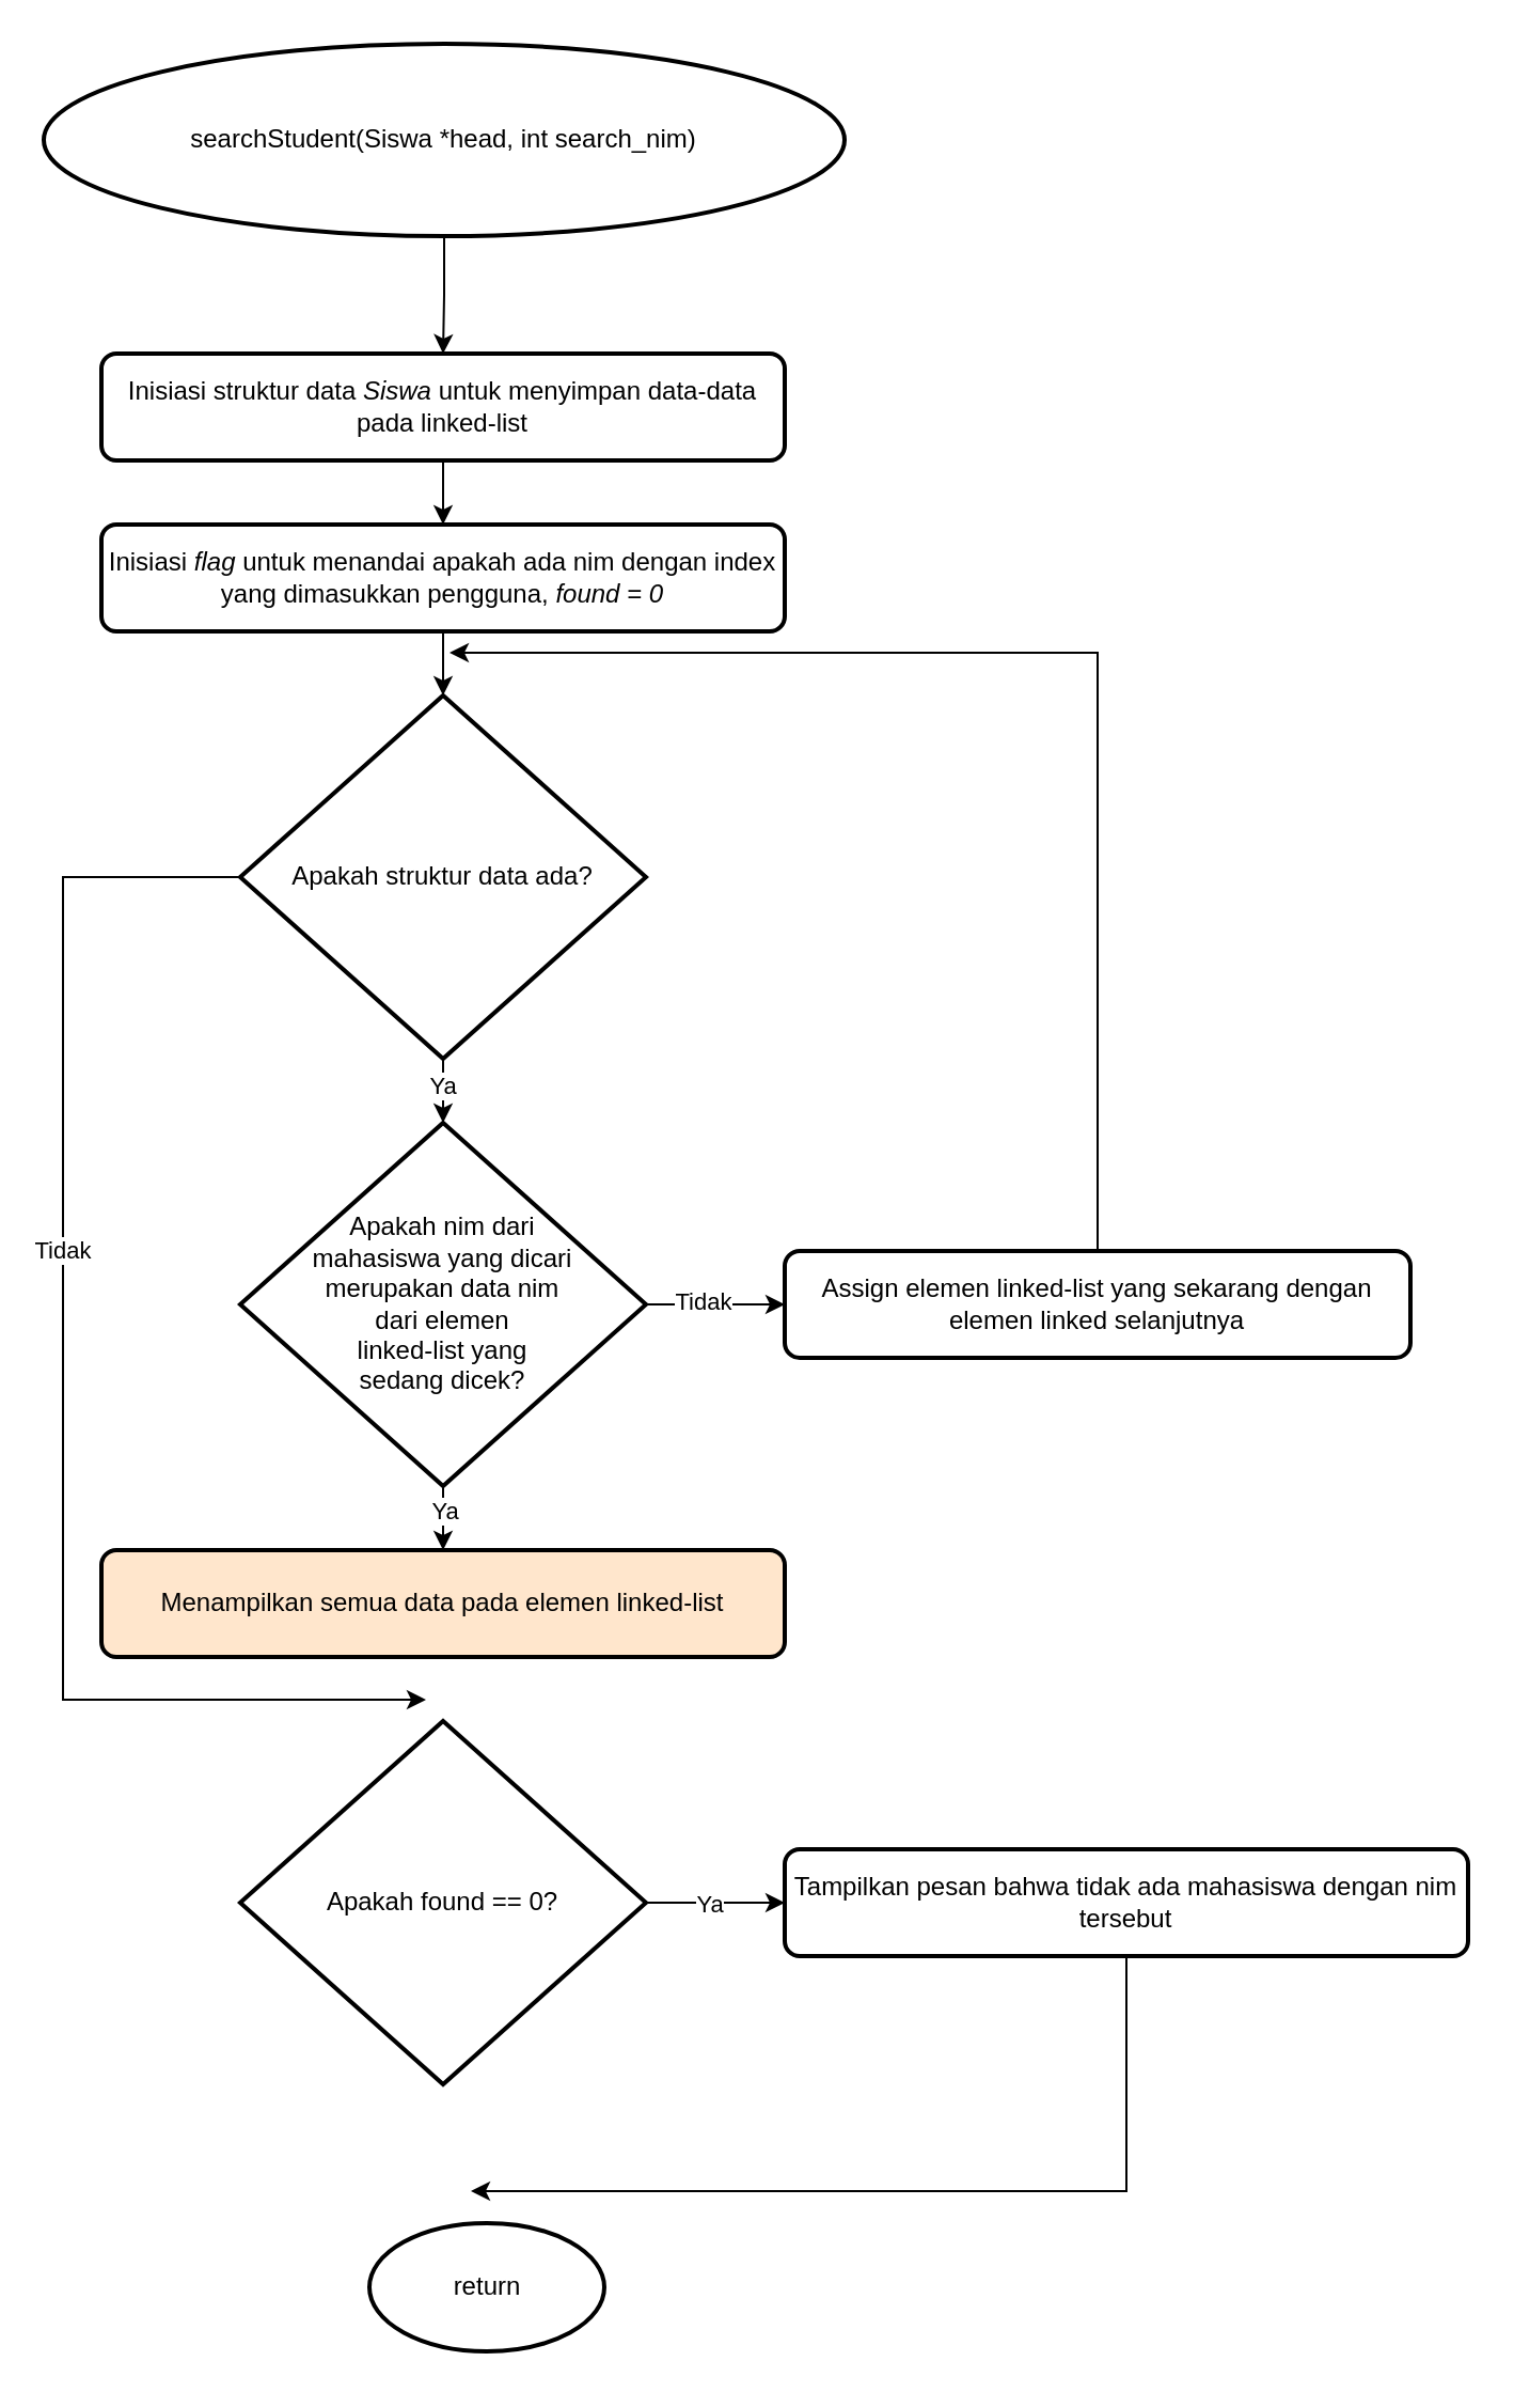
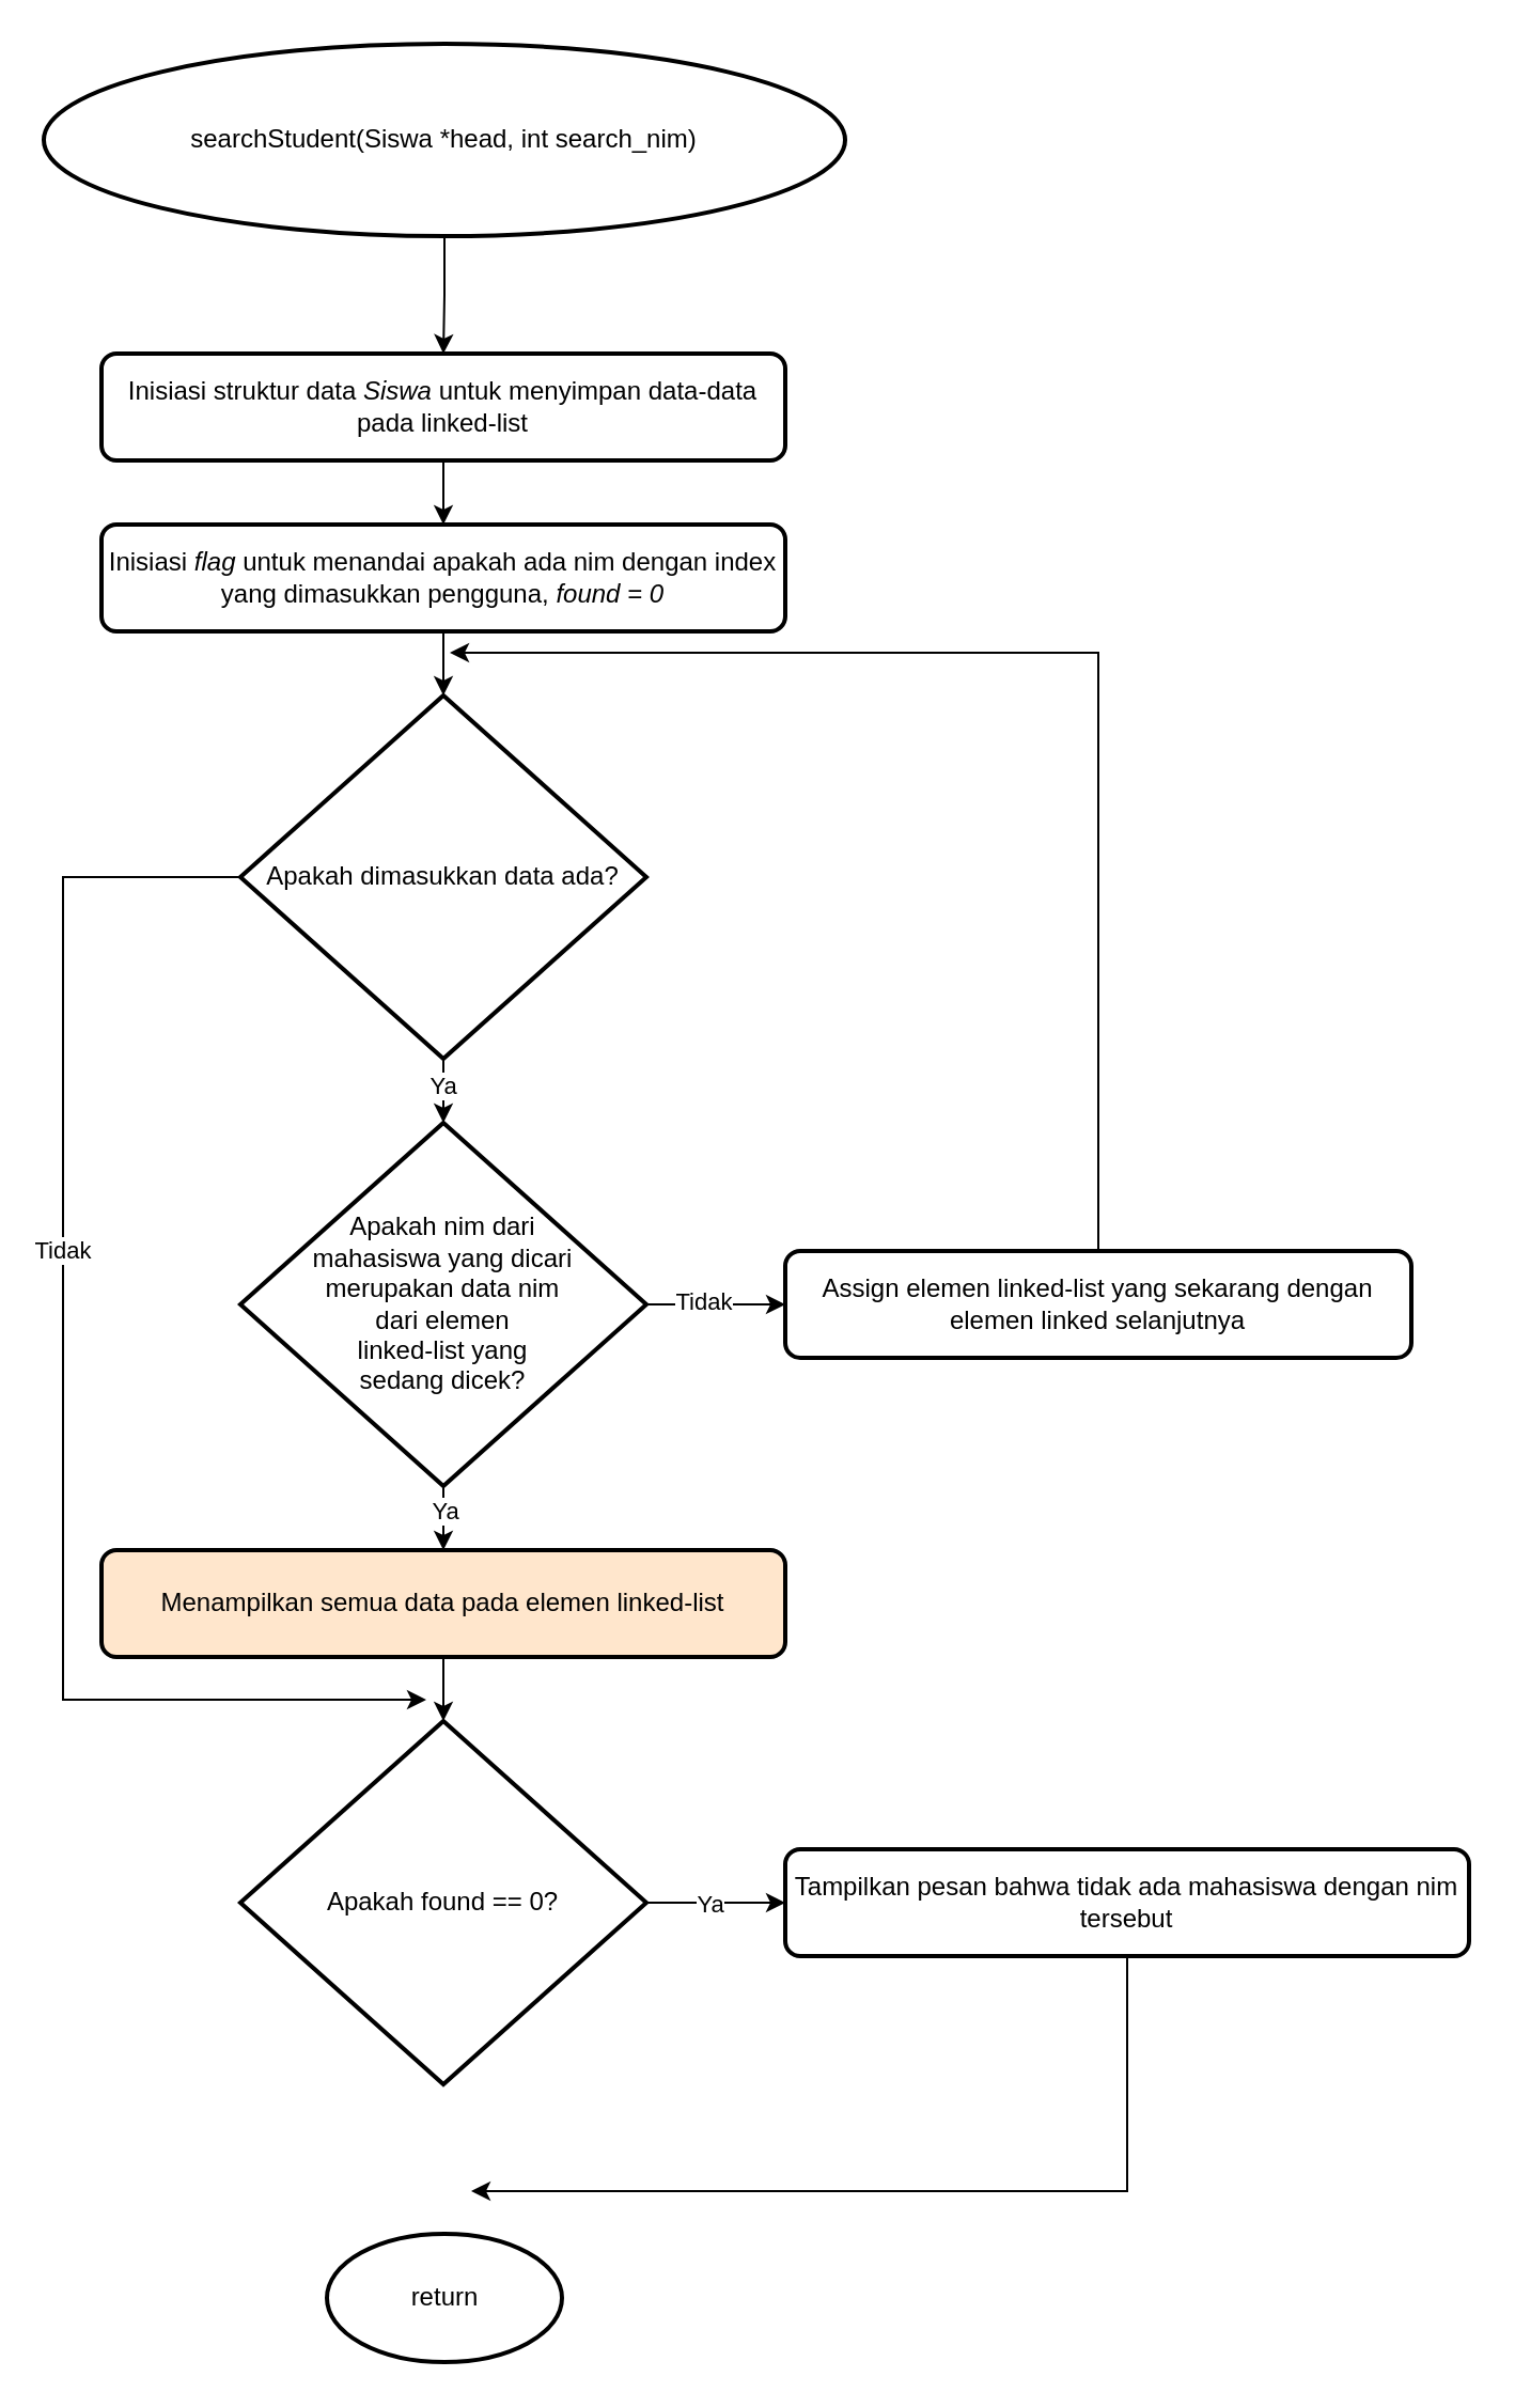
  <mxCell id="0" />
  <mxCell id="1" parent="0" />
  <mxCell id="2" style="edgeStyle=orthogonalEdgeStyle;rounded=0;orthogonalLoop=1;jettySize=auto;html=1;exitX=0.5;exitY=1;exitDx=0;exitDy=0;exitPerimeter=0;entryX=0.5;entryY=0;entryDx=0;entryDy=0;" parent="1" source="3" target="5" edge="1"><mxGeometry relative="1" as="geometry" /></mxCell>
  <mxCell id="3" value="searchStudent(Siswa *head, int search_nim)" style="strokeWidth=2;html=1;shape=mxgraph.flowchart.start_1;whiteSpace=wrap;" parent="1" vertex="1"><mxGeometry x="20" y="20" width="375" height="90" as="geometry" /></mxCell>
  <mxCell id="4" style="edgeStyle=orthogonalEdgeStyle;rounded=0;orthogonalLoop=1;jettySize=auto;html=1;exitX=0.5;exitY=1;exitDx=0;exitDy=0;entryX=0.5;entryY=0;entryDx=0;entryDy=0;" parent="1" source="5" target="6" edge="1"><mxGeometry relative="1" as="geometry" /></mxCell>
  <mxCell id="5" value="Inisiasi struktur data &lt;i&gt;Siswa&amp;nbsp;&lt;/i&gt;untuk menyimpan data-data pada linked-list" style="rounded=1;whiteSpace=wrap;html=1;absoluteArcSize=1;arcSize=14;strokeWidth=2;" parent="1" vertex="1"><mxGeometry x="47" y="165" width="320" height="50" as="geometry" /></mxCell>
  <mxCell id="6" value="Inisiasi &lt;i&gt;flag&lt;/i&gt;&amp;nbsp;untuk menandai apakah ada nim dengan index yang dimasukkan pengguna, &lt;i&gt;found = 0&lt;/i&gt;" style="rounded=1;whiteSpace=wrap;html=1;absoluteArcSize=1;arcSize=14;strokeWidth=2;" parent="1" vertex="1"><mxGeometry x="47" y="245" width="320" height="50" as="geometry" /></mxCell>
  <mxCell id="7" style="edgeStyle=orthogonalEdgeStyle;rounded=0;orthogonalLoop=1;jettySize=auto;html=1;exitX=0;exitY=0.5;exitDx=0;exitDy=0;exitPerimeter=0;" edge="1" parent="1"><mxGeometry relative="1" as="geometry"><mxPoint x="199" y="795" as="targetPoint" /><mxPoint x="111" y="410" as="sourcePoint" /><Array as="points"><mxPoint x="29" y="410" /><mxPoint x="29" y="795" /></Array></mxGeometry></mxCell>
  <mxCell id="8" value="Tidak" style="edgeLabel;html=1;align=center;verticalAlign=middle;resizable=0;points=[];" vertex="1" connectable="0" parent="7"><mxGeometry x="-0.197" y="-1" relative="1" as="geometry"><mxPoint as="offset" /></mxGeometry></mxCell>
- <mxCell id="9" value="Apakah struktur data ada?" style="strokeWidth=2;html=1;shape=mxgraph.flowchart.decision;whiteSpace=wrap;" parent="1" vertex="1"><mxGeometry x="112" y="325" width="190" height="170" as="geometry" /></mxCell>
+ <mxCell id="9" value="Apakah dimasukkan data ada?" style="strokeWidth=2;html=1;shape=mxgraph.flowchart.decision;whiteSpace=wrap;" parent="1" vertex="1"><mxGeometry x="112" y="325" width="190" height="170" as="geometry" /></mxCell>
  <mxCell id="10" style="edgeStyle=orthogonalEdgeStyle;rounded=0;orthogonalLoop=1;jettySize=auto;html=1;exitX=0.5;exitY=1;exitDx=0;exitDy=0;entryX=0.5;entryY=0;entryDx=0;entryDy=0;entryPerimeter=0;" parent="1" source="6" target="9" edge="1"><mxGeometry relative="1" as="geometry" /></mxCell>
  <mxCell id="11" style="edgeStyle=orthogonalEdgeStyle;rounded=0;orthogonalLoop=1;jettySize=auto;html=1;exitX=0.5;exitY=1;exitDx=0;exitDy=0;exitPerimeter=0;entryX=0.5;entryY=0;entryDx=0;entryDy=0;" edge="1" parent="1" source="15" target="18"><mxGeometry relative="1" as="geometry" /></mxCell>
  <mxCell id="12" value="Ya" style="edgeLabel;html=1;align=center;verticalAlign=middle;resizable=0;points=[];" vertex="1" connectable="0" parent="11"><mxGeometry x="-0.273" relative="1" as="geometry"><mxPoint as="offset" /></mxGeometry></mxCell>
  <mxCell id="13" style="edgeStyle=orthogonalEdgeStyle;rounded=0;orthogonalLoop=1;jettySize=auto;html=1;exitX=1;exitY=0.5;exitDx=0;exitDy=0;exitPerimeter=0;entryX=0;entryY=0.5;entryDx=0;entryDy=0;" edge="1" parent="1" source="15" target="27"><mxGeometry relative="1" as="geometry" /></mxCell>
  <mxCell id="14" value="Tidak" style="edgeLabel;html=1;align=center;verticalAlign=middle;resizable=0;points=[];" vertex="1" connectable="0" parent="13"><mxGeometry x="-0.2" y="2" relative="1" as="geometry"><mxPoint as="offset" /></mxGeometry></mxCell>
  <mxCell id="15" value="Apakah nim dari &lt;br&gt;mahasiswa yang dicari &lt;br&gt;merupakan data nim &lt;br&gt;dari elemen &lt;br&gt;linked-list yang &lt;br&gt;sedang dicek?" style="strokeWidth=2;html=1;shape=mxgraph.flowchart.decision;whiteSpace=wrap;" vertex="1" parent="1"><mxGeometry x="112" y="525" width="190" height="170" as="geometry" /></mxCell>
  <mxCell id="16" style="edgeStyle=orthogonalEdgeStyle;rounded=0;orthogonalLoop=1;jettySize=auto;html=1;exitX=0.5;exitY=1;exitDx=0;exitDy=0;exitPerimeter=0;entryX=0.5;entryY=0;entryDx=0;entryDy=0;entryPerimeter=0;" edge="1" parent="1" source="9" target="15"><mxGeometry relative="1" as="geometry" /></mxCell>
  <mxCell id="17" value="Ya" style="edgeLabel;html=1;align=center;verticalAlign=middle;resizable=0;points=[];" vertex="1" connectable="0" parent="16"><mxGeometry x="-0.212" y="-1" relative="1" as="geometry"><mxPoint as="offset" /></mxGeometry></mxCell>
  <mxCell id="18" value="Menampilkan semua data pada elemen linked-list" style="rounded=1;whiteSpace=wrap;html=1;absoluteArcSize=1;arcSize=14;strokeWidth=2;fillColor=#ffe6cc;" vertex="1" parent="1"><mxGeometry x="47" y="725" width="320" height="50" as="geometry" /></mxCell>
  <mxCell id="19" style="edgeStyle=orthogonalEdgeStyle;rounded=0;orthogonalLoop=1;jettySize=auto;html=1;exitX=1;exitY=0.5;exitDx=0;exitDy=0;exitPerimeter=0;entryX=0;entryY=0.5;entryDx=0;entryDy=0;" edge="1" parent="1" source="21" target="24"><mxGeometry relative="1" as="geometry"><mxPoint x="360" y="890.455" as="targetPoint" /></mxGeometry></mxCell>
  <mxCell id="20" value="Ya" style="edgeLabel;html=1;align=center;verticalAlign=middle;resizable=0;points=[];" vertex="1" connectable="0" parent="19"><mxGeometry x="-0.111" relative="1" as="geometry"><mxPoint as="offset" /></mxGeometry></mxCell>
  <mxCell id="21" value="Apakah found == 0?" style="strokeWidth=2;html=1;shape=mxgraph.flowchart.decision;whiteSpace=wrap;" vertex="1" parent="1"><mxGeometry x="112" y="805" width="190" height="170" as="geometry" /></mxCell>
+ <mxCell id="22" style="edgeStyle=orthogonalEdgeStyle;rounded=0;orthogonalLoop=1;jettySize=auto;html=1;exitX=0.5;exitY=1;exitDx=0;exitDy=0;entryX=0.5;entryY=0;entryDx=0;entryDy=0;entryPerimeter=0;" edge="1" parent="1" source="18" target="21"><mxGeometry relative="1" as="geometry" /></mxCell>
  <mxCell id="23" style="edgeStyle=orthogonalEdgeStyle;rounded=0;orthogonalLoop=1;jettySize=auto;html=1;exitX=0.5;exitY=1;exitDx=0;exitDy=0;" edge="1" parent="1" source="24"><mxGeometry relative="1" as="geometry"><mxPoint x="220" y="1025" as="targetPoint" /><Array as="points"><mxPoint x="527" y="1025" /></Array></mxGeometry></mxCell>
  <mxCell id="24" value="Tampilkan pesan bahwa tidak ada mahasiswa dengan nim tersebut" style="rounded=1;whiteSpace=wrap;html=1;absoluteArcSize=1;arcSize=14;strokeWidth=2;" vertex="1" parent="1"><mxGeometry x="367" y="865" width="320" height="50" as="geometry" /></mxCell>
- <mxCell id="25" value="return" style="strokeWidth=2;html=1;shape=mxgraph.flowchart.start_1;whiteSpace=wrap;" vertex="1" parent="1"><mxGeometry x="172.5" y="1040" width="110" height="60" as="geometry" /></mxCell>
+ <mxCell id="25" value="return" style="strokeWidth=2;html=1;shape=mxgraph.flowchart.start_1;whiteSpace=wrap;" vertex="1" parent="1"><mxGeometry x="152.5" y="1045" width="110" height="60" as="geometry" /></mxCell>
  <mxCell id="26" style="edgeStyle=orthogonalEdgeStyle;rounded=0;orthogonalLoop=1;jettySize=auto;html=1;exitX=0.5;exitY=0;exitDx=0;exitDy=0;" edge="1" parent="1" source="27"><mxGeometry relative="1" as="geometry"><mxPoint x="210" y="305" as="targetPoint" /><Array as="points"><mxPoint x="514" y="305" /></Array></mxGeometry></mxCell>
  <mxCell id="27" value="Assign elemen linked-list yang sekarang dengan elemen linked selanjutnya" style="rounded=1;whiteSpace=wrap;html=1;absoluteArcSize=1;arcSize=14;strokeWidth=2;" vertex="1" parent="1"><mxGeometry x="367" y="585" width="293" height="50" as="geometry" /></mxCell>
